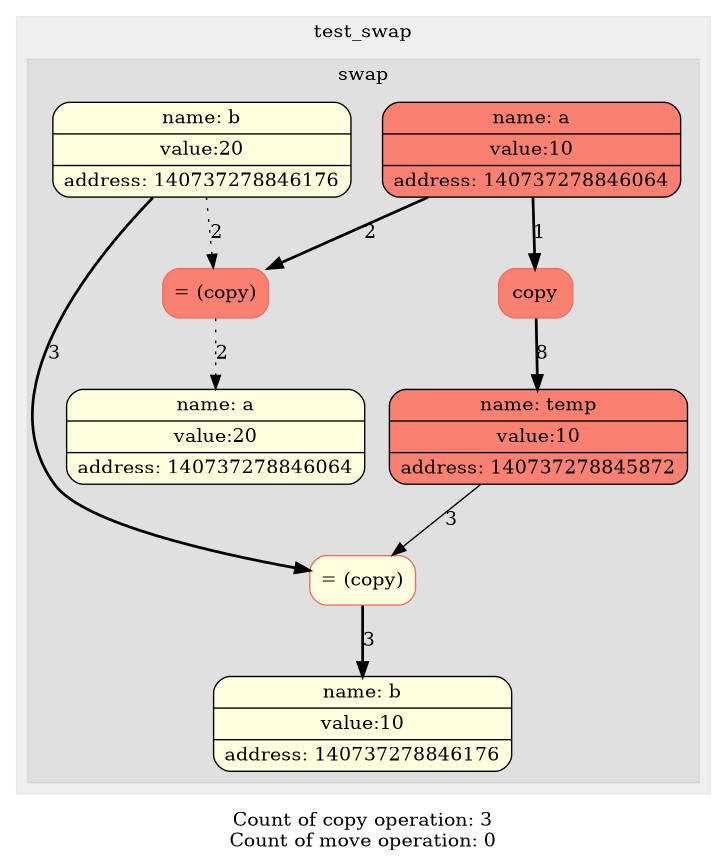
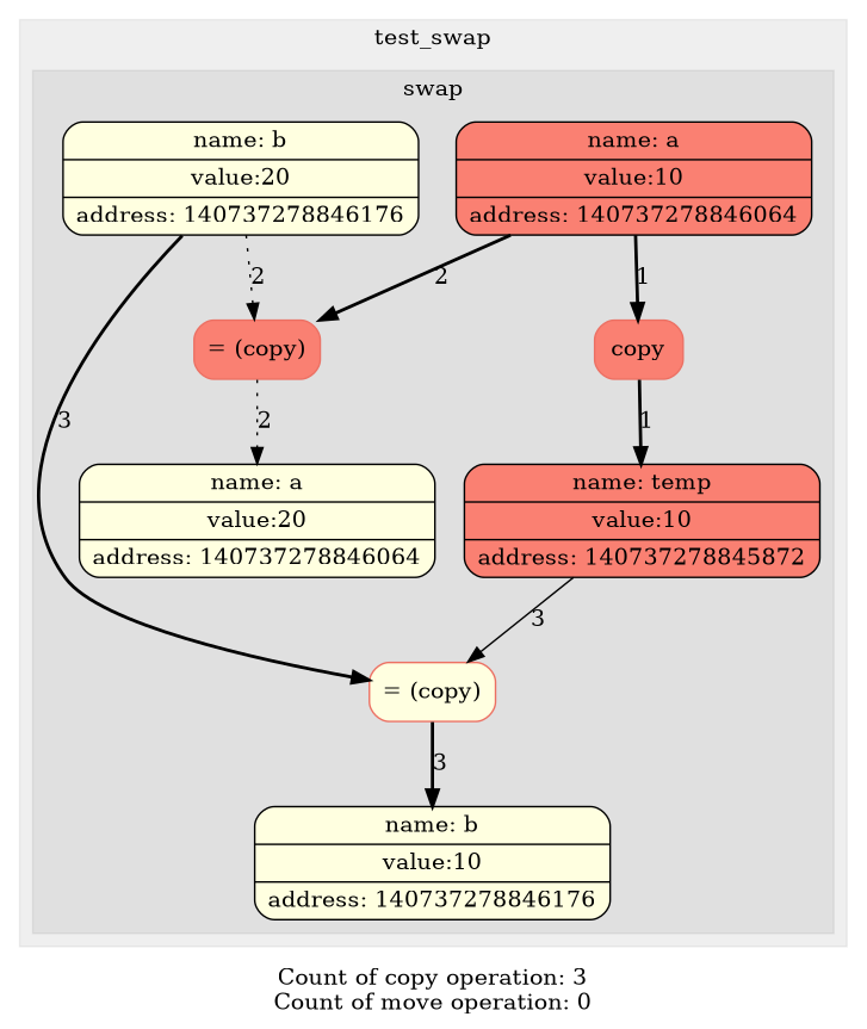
  digraph {
    label="Count of copy operation: 3\nCount of move operation: 0"
    trankdir=HR
    node [shape=Mrecord style=filled fillcolor=salmon]
    edge [style=bold]
    n1 [label="{ {name: a} | {value:10} | {address: 140737278846064}} "]
    n2 [color="#EC7063" label=copy]
    n3 [color="#EC7063" label="= (copy)"]
    n4 [label="{ {name: b} | {value:20} | {address: 140737278846176}} " fillcolor=lightyellow]
    n5 [color="#EC7063" label="= (copy)" fillcolor=lightyellow]
    n6 [label="{ {name: temp} | {value:10} | {address: 140737278845872}} "]
    n7 [label="{ {name: a} | {value:20} | {address: 140737278846064}} " fillcolor=lightyellow]
    n8 [label="{ {name: b} | {value:10} | {address: 140737278846176}} " fillcolor=lightyellow]
    subgraph cluster_1 {
      color="#00000010"
      label=test_swap
      style=filled
      subgraph cluster_2 {
        color="#00000010"
        label=swap
        style=filled
        n1
        n2
        n3
        n4
        n5
        n6
        n7
        n8
      }
    }
    n1 -> n2 [label=1]
    n1 -> n3 [label=2]
-   n2 -> n6 [label=8]
+   n2 -> n6 [label=1]
    n3 -> n7 [label=2 style=dotted]
    n4 -> n3 [label=2 style=dotted]
    n4 -> n5 [label=3]
    n5 -> n8 [label=3]
    n6 -> n5 [label=3 style=solid]
  }
